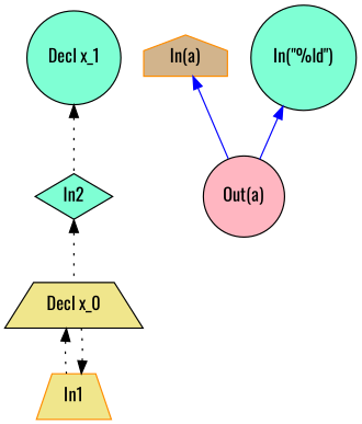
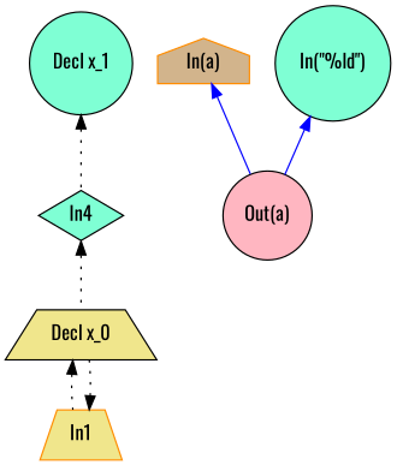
  digraph {
    fontname=Oswald
    rankdir=TB
    node [color=black fillcolor=aquamarine fontname=Oswald shape=circle style=filled]
    edge [color="#000000" dir=back fontname=Oswald style=dotted]
    n1 [fillcolor=khaki label="Decl x_0" shape=trapezium]
    n2 [color=darkorange fillcolor=khaki label=In1 shape=trapezium]
    n3 [label="Decl x_1"]
-   n4 [label=In2 shape=diamond]
+   n4 [label=In4 shape=diamond]
    n5 [fillcolor=lightpink label="Out(a)"]
    n6 [color=darkorange fillcolor=tan label="In(a)" shape=house]
    n7 [label="In(\"%ld\")"]
    n1 -> n2
    n2 -> n1
    n3 -> n4
    n4 -> n1
    n6 -> n5 [color="#0000FF" style=""]
    n7 -> n5 [color="#0000FF" style=""]
  }
